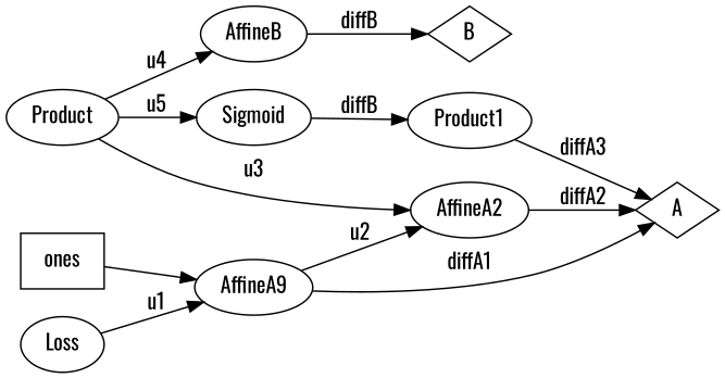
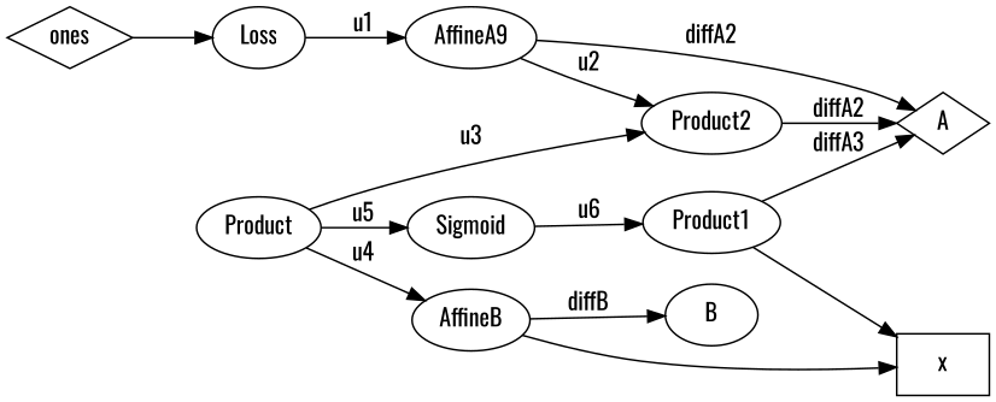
  digraph {
    fontname=Oswald
    rankdir=LR
    node [fontname=Oswald]
    edge [fontname=Oswald]
    A [shape=diamond]
-   B [shape=diamond]
-   ones [shape=box]
+   B [shape=ellipse]
+   x [shape=box]
+   ones [shape=diamond]
    Loss
    n6 [label=AffineA9]
-   AffineA2
+   AffineA2 [label=Product2]
    Product
    AffineB
    Sigmoid
    n11 [label=Product1]
-   ones -> n6
+   ones -> Loss
    Loss -> n6 [label=u1]
-   n6 -> A [label=diffA1]
+   n6 -> A [label=diffA2]
    n6 -> AffineA2 [label=u2]
    AffineA2 -> A [label=diffA2]
    Product -> AffineA2 [label=u3]
    Product -> AffineB [label=u4]
    Product -> Sigmoid [label=u5]
    AffineB -> B [label=diffB]
-   Sigmoid -> n11 [label=diffB]
+   AffineB -> x
+   Sigmoid -> n11 [label=u6]
    n11 -> A [label=diffA3]
+   n11 -> x
  }
